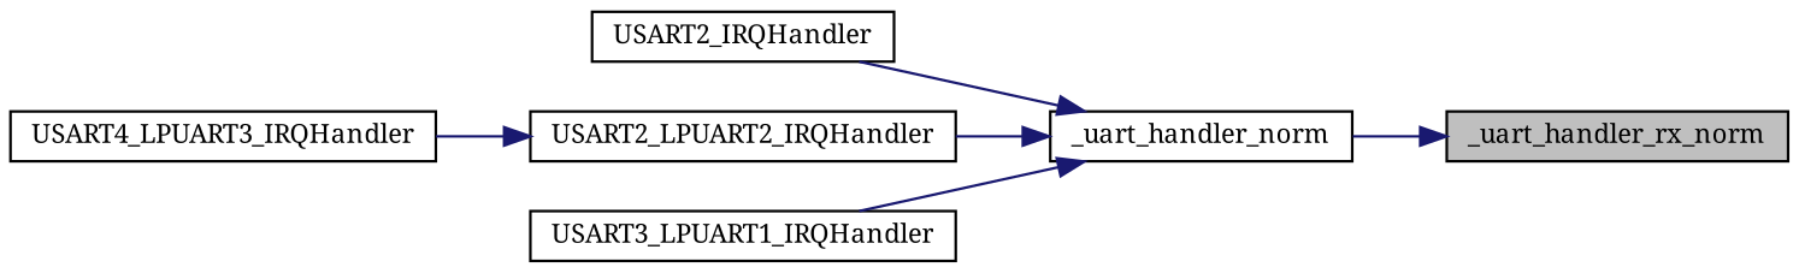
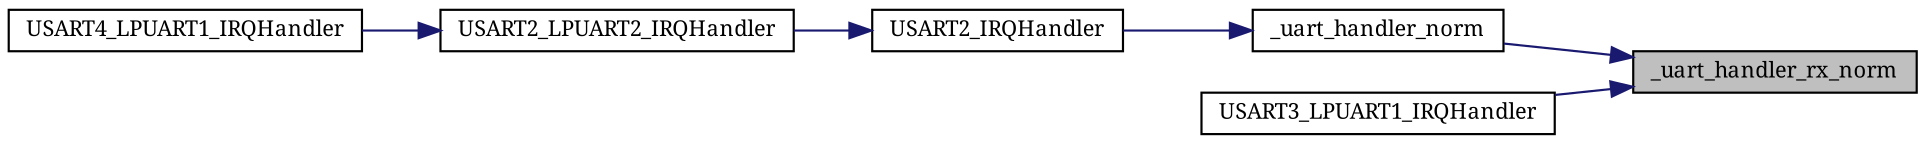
  digraph {
    fontname="Noto Serif"
    rankdir=RL
    node [color=black fontname="Noto Serif" fontsize=10 shape=record]
    edge [color=midnightblue dir=back fontname="Noto Serif" fontsize=10 labelfontname=Helvetica labelfontsize=10 style=solid]
    n1 [fillcolor=grey75 fontcolor=black height=0.2 label=_uart_handler_rx_norm style=filled width=0.4]
    n2 [height=0.2 label=_uart_handler_norm width=0.4]
    n3 [height=0.2 label=USART2_IRQHandler width=0.4]
    n4 [height=0.2 label=USART2_LPUART2_IRQHandler width=0.4]
    n5 [height=0.2 label=USART3_LPUART1_IRQHandler width=0.4]
-   n6 [height=0.2 label=USART4_LPUART3_IRQHandler width=0.4]
+   n6 [height=0.2 label=USART4_LPUART1_IRQHandler width=0.4]
    n1 -> n2
    n2 -> n3
-   n2 -> n4
-   n2 -> n5
+   n3 -> n4
+   n1 -> n5
    n4 -> n6
  }
